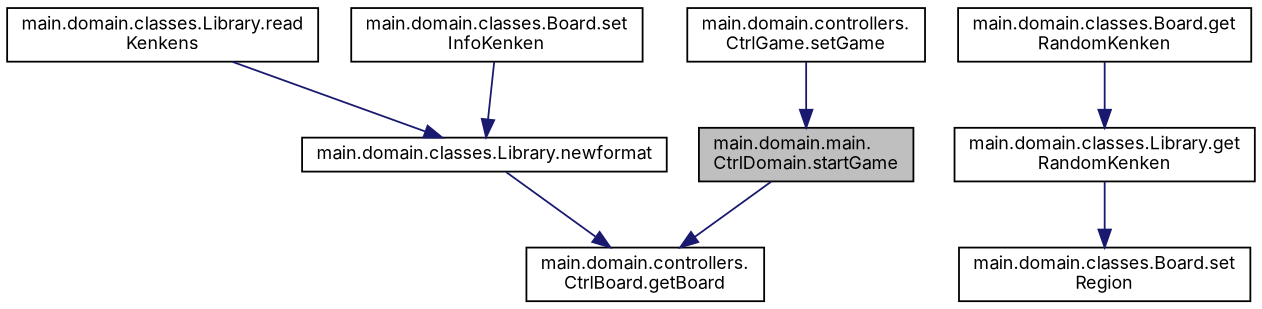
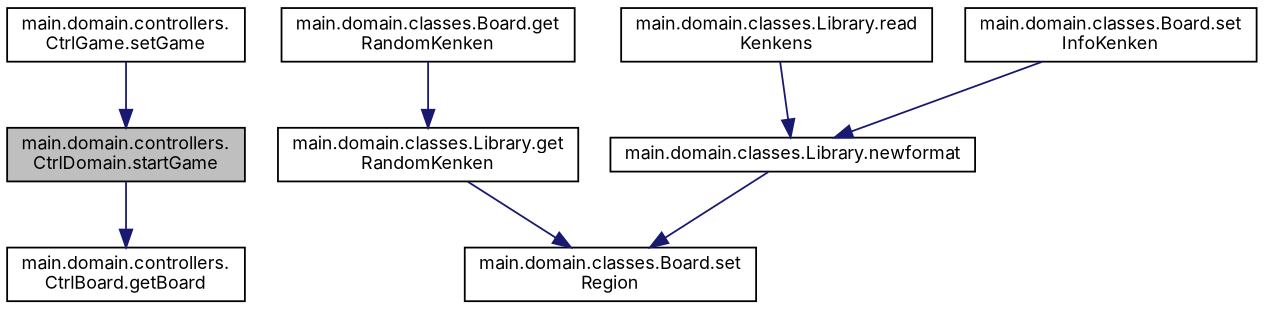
  digraph {
    fontname=Inter
    rankdir=TB
    node [color=black fillcolor=white fontname=Inter fontsize=10 shape=record style=filled]
    edge [color=midnightblue fontname=Inter fontsize=10 labelfontname=Helvetica labelfontsize=10 style=solid]
-   n1 [fillcolor=grey75 fontcolor=black height=0.2 label="main.domain.main.\lCtrlDomain.startGame" width=0.4]
+   n1 [fillcolor=grey75 fontcolor=black height=0.2 label="main.domain.controllers.\lCtrlDomain.startGame" width=0.4]
    n2 [height=0.2 label="main.domain.controllers.\lCtrlBoard.getBoard" width=0.4]
    n3 [height=0.2 label="main.domain.controllers.\lCtrlGame.setGame" width=0.4]
    n4 [height=0.2 label="main.domain.classes.Board.get\lRandomKenken" width=0.4]
    n5 [height=0.2 label="main.domain.classes.Library.get\lRandomKenken" width=0.4]
    n6 [height=0.2 label="main.domain.classes.Board.set\lRegion" width=0.4]
    n7 [height=0.2 label="main.domain.classes.Library.read\lKenkens" width=0.4]
    n8 [height=0.2 label="main.domain.classes.Library.newformat" width=0.4]
    n9 [height=0.2 label="main.domain.classes.Board.set\lInfoKenken" width=0.4]
    n1 -> n2
    n3 -> n1
    n4 -> n5
    n5 -> n6
    n7 -> n8
-   n8 -> n2
+   n8 -> n6
    n9 -> n8
  }
